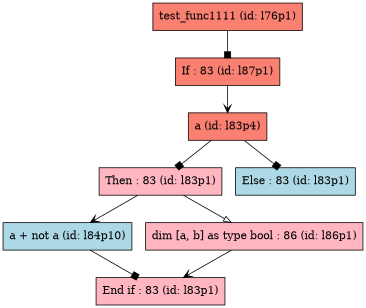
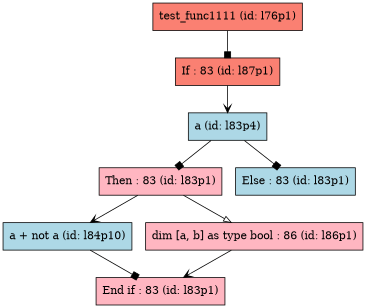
  digraph {
    node [fillcolor=lightblue shape=box style=filled]
    edge [arrowhead=box shape=box]
    "test_func1111 (id: l76p1)" [fillcolor=salmon]
    n2 [fillcolor=salmon label="If : 83 (id: l87p1)"]
-   "a (id: l83p4)" [fillcolor=salmon]
+   "a (id: l83p4)"
    "Then : 83 (id: l83p1)" [fillcolor=lightpink]
    "Else : 83 (id: l83p1)"
    "a + not a (id: l84p10)"
    "dim [a, b] as type bool : 86 (id: l86p1)" [fillcolor=lightpink]
    "End if : 83 (id: l83p1)" [fillcolor=lightpink]
    "test_func1111 (id: l76p1)" -> n2
    n2 -> "a (id: l83p4)" [arrowhead=vee]
    "a (id: l83p4)" -> "Then : 83 (id: l83p1)"
    "a (id: l83p4)" -> "Else : 83 (id: l83p1)"
    "Then : 83 (id: l83p1)" -> "a + not a (id: l84p10)" [arrowhead=vee]
    "Then : 83 (id: l83p1)" -> "dim [a, b] as type bool : 86 (id: l86p1)" [arrowhead=onormal]
    "a + not a (id: l84p10)" -> "End if : 83 (id: l83p1)"
    "dim [a, b] as type bool : 86 (id: l86p1)" -> "End if : 83 (id: l83p1)" [arrowhead=vee]
  }
